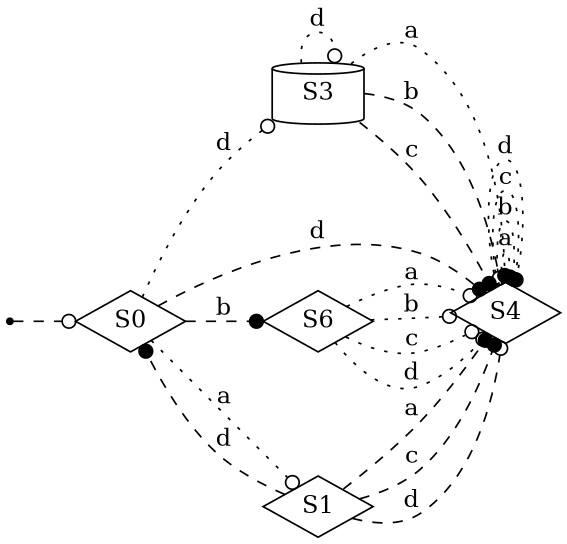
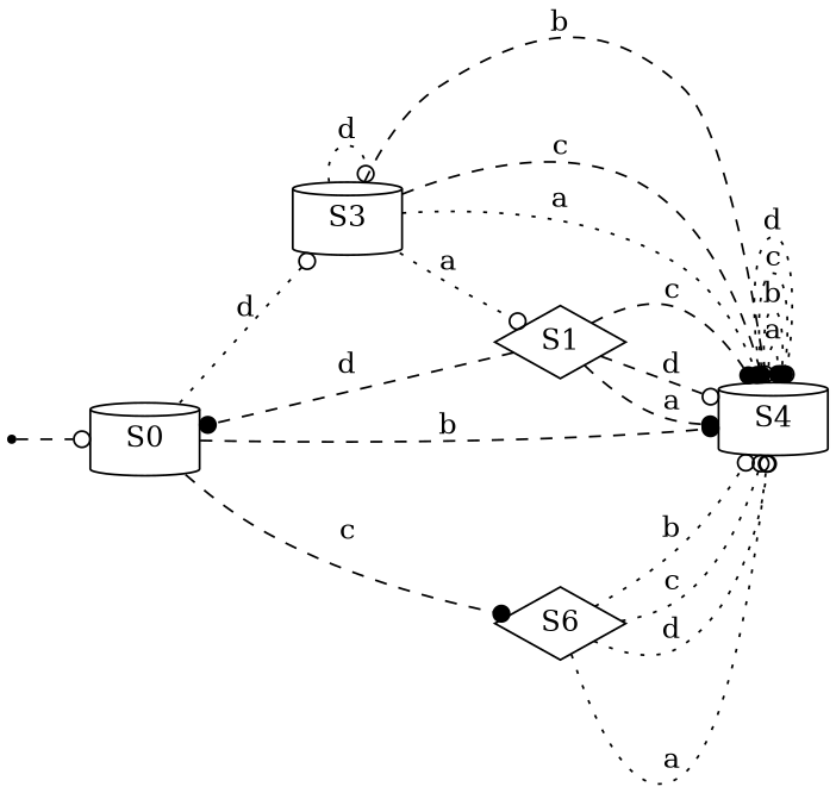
  digraph {
    rankdir=LR
    node [shape=diamond]
    edge [arrowhead=odot style=dotted]
    qi [shape=point]
-   S0
+   S0 [shape=cylinder]
    S3 [shape=cylinder]
-   S4
+   S4 [shape=cylinder]
    n5 [label=S6]
    S1
    qi -> S0 [style=dashed]
    S0 -> S3 [label=d]
-   S0 -> S4 [arrowhead=dot label=d style=dashed]
-   S0 -> n5 [arrowhead=dot label=b style=dashed]
-   S0 -> S1 [label=a]
+   S0 -> S4 [arrowhead=dot label=b style=dashed]
+   S0 -> n5 [arrowhead=dot label=c style=dashed]
+   S3 -> S1 [label=a]
    S3 -> S3 [label=d]
    S3 -> S4 [arrowhead=dot label=a]
    S3 -> S4 [label=b style=dashed]
    S3 -> S4 [arrowhead=dot label=c style=dashed]
    S4 -> S4 [arrowhead=dot label=a]
    S4 -> S4 [label=b]
    S4 -> S4 [arrowhead=dot label=c]
    S4 -> S4 [label=d]
    n5 -> S4 [label=a]
    n5 -> S4 [label=b]
    n5 -> S4 [label=c]
    n5 -> S4 [label=d]
    S1 -> S0 [arrowhead=dot label=d style=dashed]
    S1 -> S4 [arrowhead=dot label=a style=dashed]
    S1 -> S4 [arrowhead=dot label=c style=dashed]
    S1 -> S4 [label=d style=dashed]
  }
